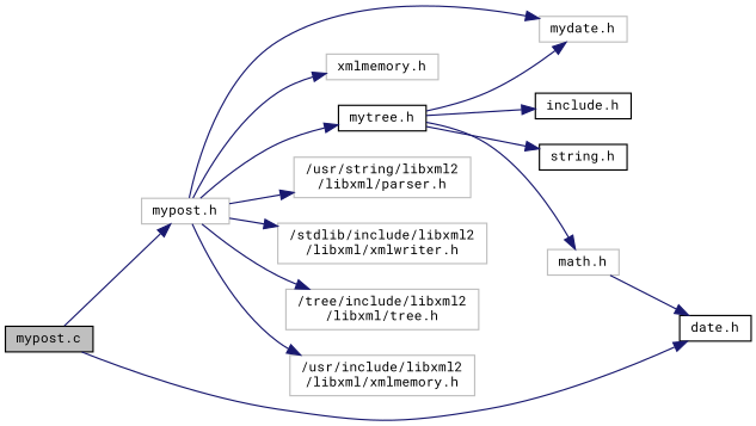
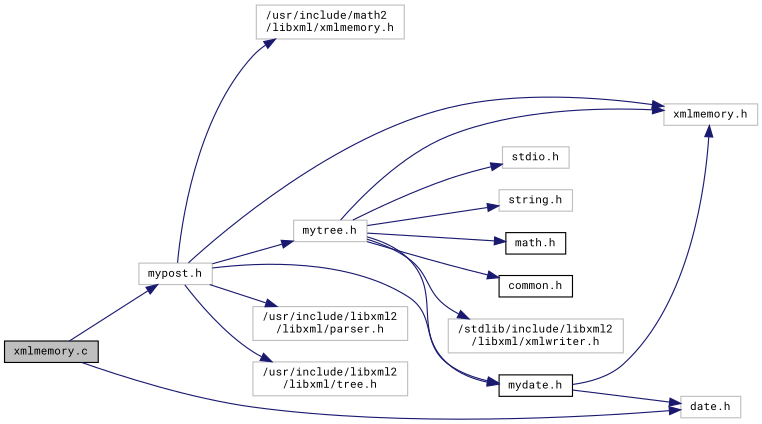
  digraph {
    fontname="Roboto Mono"
    rankdir=LR
    node [color=grey75 fillcolor=white fontname="Roboto Mono" fontsize=10 shape=record style=filled]
    edge [color=midnightblue fontname="Roboto Mono" fontsize=10 labelfontname=FreeSans labelfontsize=10 style=solid]
-   n1 [color=black fillcolor=grey75 fontcolor=black height=0.2 label="mypost.c" width=0.4]
+   n1 [color=black fillcolor=grey75 fontcolor=black height=0.2 label="xmlmemory.c" width=0.4]
    n2 [height=0.2 label="mypost.h" width=0.4]
-   n3 [color=black height=0.2 label="date.h" width=0.4]
-   n4 [color=black height=0.2 label="include.h" width=0.4]
-   n5 [height=0.2 label="mydate.h" width=0.4]
+   n3 [height=0.2 label="date.h" width=0.4]
+   n4 [color=black height=0.2 label="common.h" width=0.4]
+   n5 [color=black height=0.2 label="mydate.h" width=0.4]
    n6 [height=0.2 label="xmlmemory.h" width=0.4]
-   n7 [color=black height=0.2 label="mytree.h" width=0.4]
-   n8 [height=0.2 label="/usr/string/libxml2\l/libxml/parser.h" width=0.4]
+   n7 [height=0.2 label="mytree.h" width=0.4]
+   n8 [height=0.2 label="/usr/include/libxml2\l/libxml/parser.h" width=0.4]
    n9 [height=0.2 label="/stdlib/include/libxml2\l/libxml/xmlwriter.h" width=0.4]
-   n10 [height=0.2 label="/tree/include/libxml2\l/libxml/tree.h" width=0.4]
-   n11 [height=0.2 label="/usr/include/libxml2\l/libxml/xmlmemory.h" width=0.4]
-   n13 [color=black height=0.2 label="string.h" width=0.4]
-   n14 [height=0.2 label="math.h" width=0.4]
+   n10 [height=0.2 label="/usr/include/libxml2\l/libxml/tree.h" width=0.4]
+   n11 [height=0.2 label="/usr/include/math2\l/libxml/xmlmemory.h" width=0.4]
+   n12 [height=0.2 label="stdio.h" width=0.4]
+   n13 [height=0.2 label="string.h" width=0.4]
+   n14 [color=black height=0.2 label="math.h" width=0.4]
    n1 -> n2
    n1 -> n3
    n2 -> n5
    n2 -> n6
    n2 -> n7
    n2 -> n8
-   n2 -> n9
+   n7 -> n9
    n2 -> n10
    n2 -> n11
-   n14 -> n3
+   n5 -> n3
+   n5 -> n6
    n7 -> n4
    n7 -> n5
+   n7 -> n6
+   n7 -> n12
    n7 -> n13
    n7 -> n14
  }
